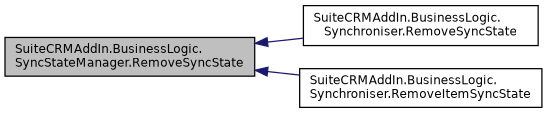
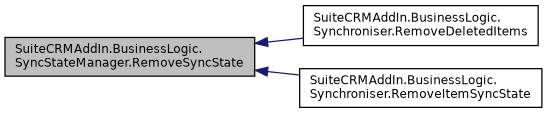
  digraph {
    rankdir=LR
    node [color=black fillcolor=white fontname=Helvetica fontsize=10 shape=record style=filled]
    edge [color=midnightblue dir=back fontname=Helvetica fontsize=10 labelfontname=Helvetica labelfontsize=10 style=solid]
    n1 [fillcolor=grey75 fontcolor=black height=0.2 label="SuiteCRMAddIn.BusinessLogic.\lSyncStateManager.RemoveSyncState" width=0.4]
-   n2 [height=0.2 label="SuiteCRMAddIn.BusinessLogic.\lSynchroniser.RemoveSyncState" width=0.4]
+   n2 [height=0.2 label="SuiteCRMAddIn.BusinessLogic.\lSynchroniser.RemoveDeletedItems" width=0.4]
    n3 [height=0.2 label="SuiteCRMAddIn.BusinessLogic.\lSynchroniser.RemoveItemSyncState" width=0.4]
    n1 -> n2
    n1 -> n3
  }
